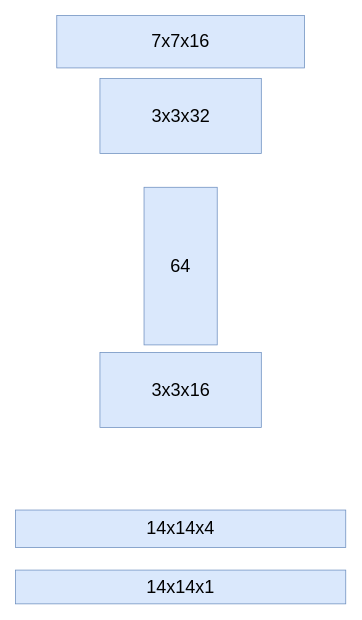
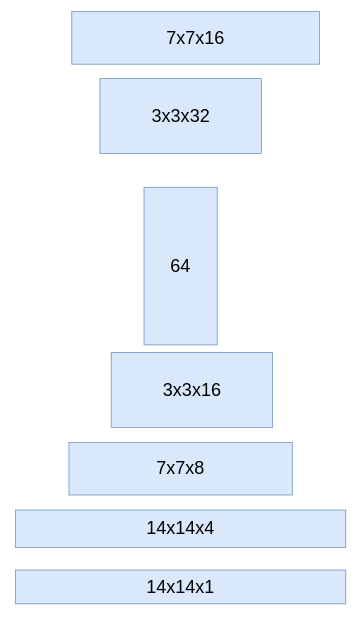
  <mxCell id="0" />
  <mxCell id="1" parent="0" />
- <mxCell id="2" value="&lt;font style=&quot;font-size: 24px;&quot;&gt;7x7x16&lt;/font&gt;" style="rounded=0;whiteSpace=wrap;html=1;fillColor=#dae8fc;strokeColor=#6c8ebf;" vertex="1" parent="1"><mxGeometry x="75" y="20" width="330" height="70" as="geometry" /></mxCell>
+ <mxCell id="2" value="&lt;font style=&quot;font-size: 24px;&quot;&gt;7x7x16&lt;/font&gt;" style="rounded=0;whiteSpace=wrap;html=1;fillColor=#dae8fc;strokeColor=#6c8ebf;" vertex="1" parent="1"><mxGeometry x="95" y="15" width="330" height="70" as="geometry" /></mxCell>
  <mxCell id="3" value="&lt;font style=&quot;font-size: 24px;&quot;&gt;3x3x32&lt;/font&gt;" style="rounded=0;whiteSpace=wrap;html=1;fillColor=#dae8fc;strokeColor=#6c8ebf;" vertex="1" parent="1"><mxGeometry x="132.5" y="104" width="215" height="100" as="geometry" /></mxCell>
  <mxCell id="4" value="&lt;font style=&quot;font-size: 24px;&quot;&gt;64&lt;/font&gt;" style="rounded=0;whiteSpace=wrap;html=1;fillColor=#dae8fc;strokeColor=#6c8ebf;" vertex="1" parent="1"><mxGeometry x="191.25" y="249" width="97.5" height="210" as="geometry" /></mxCell>
- <mxCell id="5" value="&lt;font style=&quot;font-size: 24px;&quot;&gt;3x3x16&lt;/font&gt;" style="rounded=0;whiteSpace=wrap;html=1;fillColor=#dae8fc;strokeColor=#6c8ebf;" vertex="1" parent="1"><mxGeometry x="132.5" y="469" width="215" height="100" as="geometry" /></mxCell>
+ <mxCell id="5" value="&lt;font style=&quot;font-size: 24px;&quot;&gt;3x3x16&lt;/font&gt;" style="rounded=0;whiteSpace=wrap;html=1;fillColor=#dae8fc;strokeColor=#6c8ebf;" vertex="1" parent="1"><mxGeometry x="147.5" y="469" width="215" height="100" as="geometry" /></mxCell>
+ <mxCell id="6" value="&lt;font style=&quot;font-size: 24px;&quot;&gt;7x7x8&lt;/font&gt;" style="rounded=0;whiteSpace=wrap;html=1;fillColor=#dae8fc;strokeColor=#6c8ebf;" vertex="1" parent="1"><mxGeometry x="91.25" y="589" width="297.5" height="70" as="geometry" /></mxCell>
  <mxCell id="7" value="&lt;font style=&quot;font-size: 24px;&quot;&gt;14x14x4&lt;/font&gt;" style="rounded=0;whiteSpace=wrap;html=1;fillColor=#dae8fc;strokeColor=#6c8ebf;" vertex="1" parent="1"><mxGeometry x="20" y="679" width="440" height="50" as="geometry" /></mxCell>
  <mxCell id="8" value="&lt;font style=&quot;font-size: 24px;&quot;&gt;14x14x1&lt;/font&gt;" style="rounded=0;whiteSpace=wrap;html=1;fillColor=#dae8fc;strokeColor=#6c8ebf;" vertex="1" parent="1"><mxGeometry x="20" y="759" width="440" height="45" as="geometry" /></mxCell>
